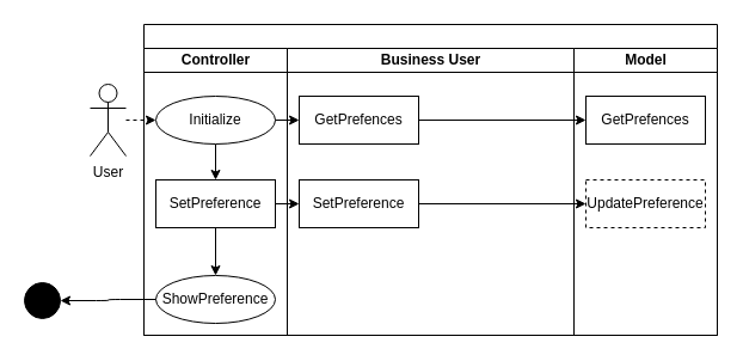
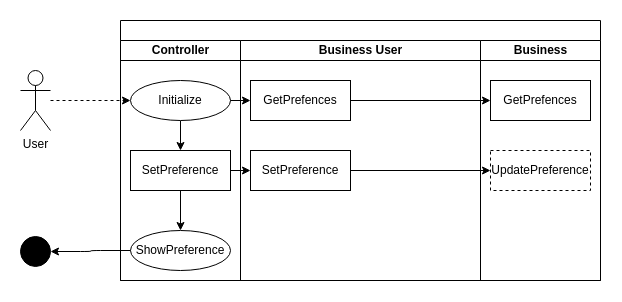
  <mxCell id="0" />
  <mxCell id="1" parent="0" />
  <mxCell id="2" value="" style="swimlane;childLayout=stackLayout;resizeParent=1;resizeParentMax=0;startSize=20;html=1;" parent="1" vertex="1"><mxGeometry x="120" y="20" width="480" height="260" as="geometry" /></mxCell>
  <mxCell id="3" value="Controller" style="swimlane;startSize=20;html=1;" parent="2" vertex="1"><mxGeometry y="20" width="120" height="240" as="geometry" /></mxCell>
  <mxCell id="4" value="" style="edgeStyle=none;html=1;" parent="3" source="5" target="7" edge="1"><mxGeometry relative="1" as="geometry" /></mxCell>
  <mxCell id="5" value="Initialize" style="ellipse;whiteSpace=wrap;html=1;" parent="3" vertex="1"><mxGeometry x="10" y="40" width="100" height="40" as="geometry" /></mxCell>
  <mxCell id="6" value="" style="edgeStyle=orthogonalEdgeStyle;html=1;fontSize=15;" parent="3" source="7" target="8" edge="1"><mxGeometry relative="1" as="geometry" /></mxCell>
  <mxCell id="7" value="SetPreference" style="rounded=0;whiteSpace=wrap;html=1;" parent="3" vertex="1"><mxGeometry x="10.0" y="110" width="100" height="40" as="geometry" /></mxCell>
  <mxCell id="8" value="ShowPreference" style="ellipse;whiteSpace=wrap;html=1;" parent="3" vertex="1"><mxGeometry x="10.0" y="190" width="100" height="40" as="geometry" /></mxCell>
  <mxCell id="9" value="Business User" style="swimlane;startSize=20;html=1;" parent="2" vertex="1"><mxGeometry x="120" y="20" width="240" height="240" as="geometry" /></mxCell>
  <mxCell id="10" value="SetPreference" style="rounded=0;whiteSpace=wrap;html=1;" parent="9" vertex="1"><mxGeometry x="10.0" y="110" width="100" height="40" as="geometry" /></mxCell>
  <mxCell id="11" value="GetPrefences" style="rounded=0;whiteSpace=wrap;html=1;" parent="9" vertex="1"><mxGeometry x="10.0" y="40" width="100" height="40" as="geometry" /></mxCell>
- <mxCell id="12" value="Model" style="swimlane;startSize=20;html=1;" parent="2" vertex="1"><mxGeometry x="360" y="20" width="120" height="240" as="geometry" /></mxCell>
+ <mxCell id="12" value="Business" style="swimlane;startSize=20;html=1;" parent="2" vertex="1"><mxGeometry x="360" y="20" width="120" height="240" as="geometry" /></mxCell>
  <mxCell id="13" value="UpdatePreference" style="rounded=0;whiteSpace=wrap;html=1;dashed=1;" parent="12" vertex="1"><mxGeometry x="10.0" y="110" width="100" height="40" as="geometry" /></mxCell>
  <mxCell id="14" value="GetPrefences" style="rounded=0;whiteSpace=wrap;html=1;" parent="12" vertex="1"><mxGeometry x="10.0" y="40" width="100" height="40" as="geometry" /></mxCell>
  <mxCell id="15" value="" style="edgeStyle=none;html=1;" parent="2" source="7" target="10" edge="1"><mxGeometry relative="1" as="geometry" /></mxCell>
  <mxCell id="16" style="edgeStyle=none;html=1;" parent="2" source="10" target="13" edge="1"><mxGeometry relative="1" as="geometry" /></mxCell>
  <mxCell id="17" value="" style="edgeStyle=none;html=1;" parent="2" source="5" target="11" edge="1"><mxGeometry relative="1" as="geometry" /></mxCell>
  <mxCell id="18" value="" style="edgeStyle=none;html=1;" parent="2" source="11" target="14" edge="1"><mxGeometry relative="1" as="geometry" /></mxCell>
  <mxCell id="19" style="edgeStyle=none;html=1;dashed=1;" parent="1" source="20" target="5" edge="1"><mxGeometry relative="1" as="geometry" /></mxCell>
- <mxCell id="20" value="User" style="shape=umlActor;verticalLabelPosition=bottom;verticalAlign=top;html=1;outlineConnect=0;" parent="1" vertex="1"><mxGeometry x="75" y="70" width="30" height="60" as="geometry" /></mxCell>
+ <mxCell id="20" value="User" style="shape=umlActor;verticalLabelPosition=bottom;verticalAlign=top;html=1;outlineConnect=0;" parent="1" vertex="1"><mxGeometry x="20" y="70" width="30" height="60" as="geometry" /></mxCell>
  <mxCell id="21" value="" style="ellipse;fillColor=strokeColor;fontSize=15;" parent="1" vertex="1"><mxGeometry x="20" y="236" width="30" height="30" as="geometry" /></mxCell>
  <mxCell id="22" style="edgeStyle=orthogonalEdgeStyle;html=1;fontSize=15;" parent="1" source="8" target="21" edge="1"><mxGeometry relative="1" as="geometry" /></mxCell>
